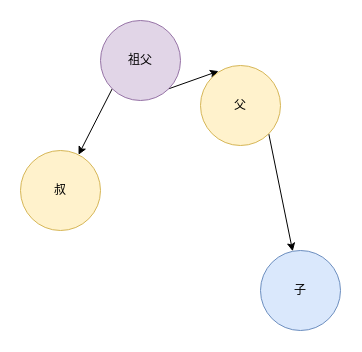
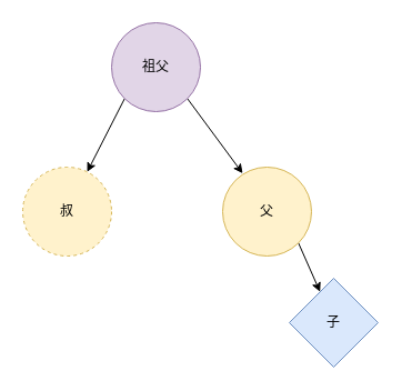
  <mxCell id="0" />
  <mxCell id="1" parent="0" />
  <mxCell id="2" style="rounded=0;orthogonalLoop=1;jettySize=auto;html=1;exitX=0;exitY=1;exitDx=0;exitDy=0;endArrow=classic;endFill=1;" edge="1" parent="1" source="4" target="7"><mxGeometry relative="1" as="geometry" /></mxCell>
  <mxCell id="3" style="edgeStyle=none;rounded=0;orthogonalLoop=1;jettySize=auto;html=1;exitX=1;exitY=1;exitDx=0;exitDy=0;entryX=0.225;entryY=0.07;entryDx=0;entryDy=0;entryPerimeter=0;endArrow=classic;endFill=1;" edge="1" parent="1" source="4" target="6"><mxGeometry relative="1" as="geometry" /></mxCell>
  <mxCell id="4" value="祖父" style="ellipse;whiteSpace=wrap;html=1;aspect=fixed;fillColor=#e1d5e7;strokeColor=#9673a6;" vertex="1" parent="1"><mxGeometry x="100" y="20" width="80" height="80" as="geometry" /></mxCell>
  <mxCell id="5" style="edgeStyle=none;rounded=0;orthogonalLoop=1;jettySize=auto;html=1;exitX=1;exitY=1;exitDx=0;exitDy=0;endArrow=classic;endFill=1;" edge="1" parent="1" source="6" target="8"><mxGeometry relative="1" as="geometry" /></mxCell>
- <mxCell id="6" value="父" style="ellipse;whiteSpace=wrap;html=1;aspect=fixed;fillColor=#fff2cc;strokeColor=#d6b656;" vertex="1" parent="1"><mxGeometry x="200" y="65" width="80" height="80" as="geometry" /></mxCell>
- <mxCell id="7" value="叔" style="ellipse;whiteSpace=wrap;html=1;aspect=fixed;fillColor=#fff2cc;strokeColor=#d6b656;" vertex="1" parent="1"><mxGeometry x="20" y="150" width="80" height="80" as="geometry" /></mxCell>
- <mxCell id="8" value="子" style="ellipse;whiteSpace=wrap;html=1;aspect=fixed;fillColor=#dae8fc;strokeColor=#6c8ebf;" vertex="1" parent="1"><mxGeometry x="260" y="250" width="80" height="80" as="geometry" /></mxCell>
+ <mxCell id="6" value="父" style="ellipse;whiteSpace=wrap;html=1;aspect=fixed;fillColor=#fff2cc;strokeColor=#d6b656;" vertex="1" parent="1"><mxGeometry x="200" y="150" width="80" height="80" as="geometry" /></mxCell>
+ <mxCell id="7" value="叔" style="ellipse;whiteSpace=wrap;html=1;aspect=fixed;fillColor=#fff2cc;strokeColor=#d6b656;dashed=1;" vertex="1" parent="1"><mxGeometry x="20" y="150" width="80" height="80" as="geometry" /></mxCell>
+ <mxCell id="8" value="子" style="rhombus;whiteSpace=wrap;html=1;aspect=fixed;fillColor=#dae8fc;strokeColor=#6c8ebf;" vertex="1" parent="1"><mxGeometry x="260" y="250" width="80" height="80" as="geometry" /></mxCell>
